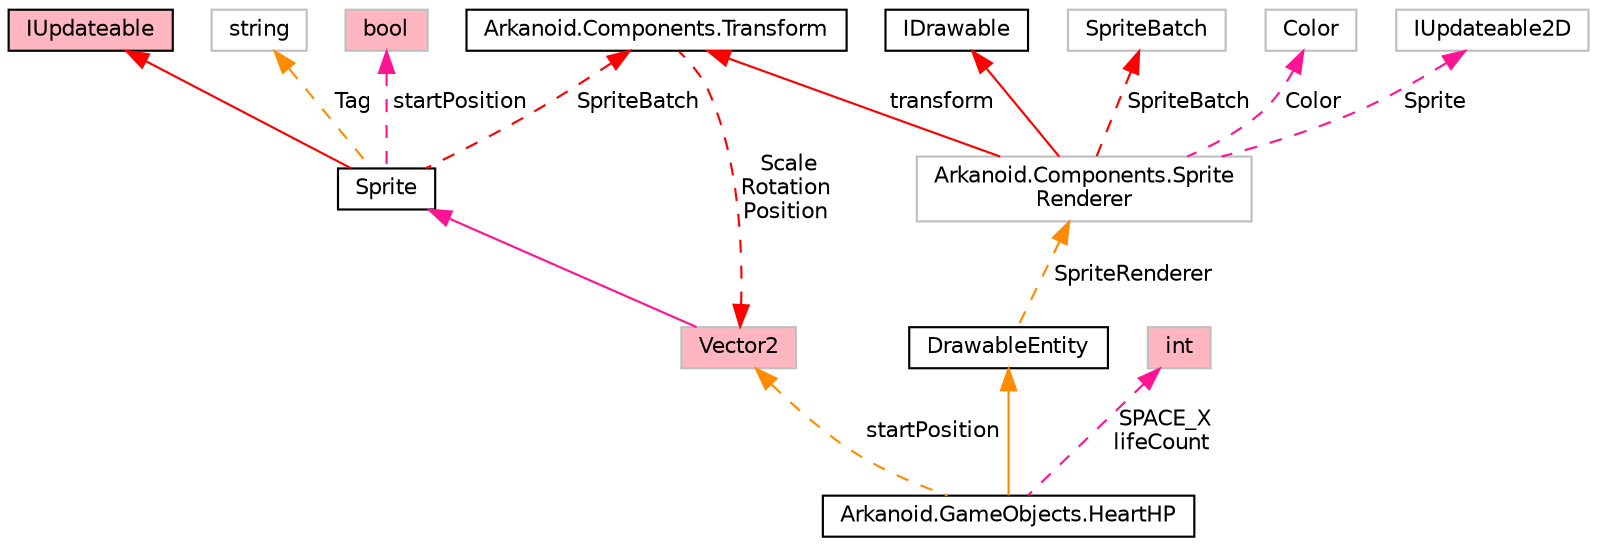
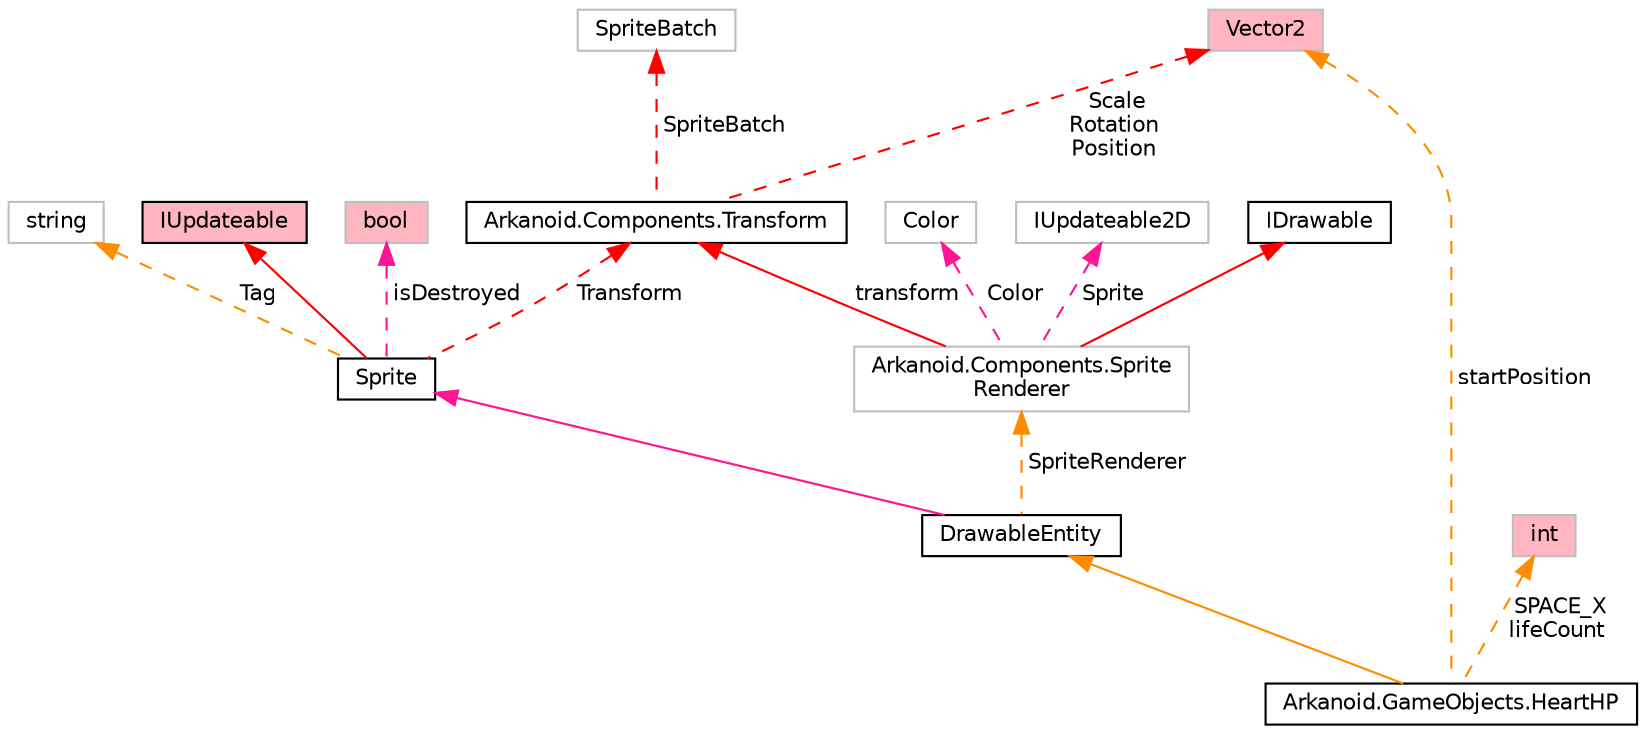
  digraph {
    node [color=grey75 fillcolor=white fontname=Helvetica fontsize=10 shape=record style=filled]
    edge [color=red dir=back fontname=Helvetica fontsize=10 labelfontname=Helvetica labelfontsize=10 style=dashed]
    n1 [color=black fontcolor=black height=0.2 label="Arkanoid.GameObjects.HeartHP" width=0.4]
    n2 [color=black height=0.2 label=DrawableEntity width=0.4]
    n3 [color=black height=0.2 label=Sprite width=0.4]
    n4 [color=black fillcolor=lightpink height=0.2 label=IUpdateable width=0.4]
    n5 [height=0.2 label=string width=0.4]
    n6 [color=black height=0.2 label="Arkanoid.Components.Transform" width=0.4]
    n7 [height=0.2 label="Arkanoid.Components.Sprite\lRenderer" width=0.4]
    n8 [fillcolor=lightpink height=0.2 label=Vector2 width=0.4]
    n9 [fillcolor=lightpink height=0.2 label=bool width=0.4]
    n10 [color=black height=0.2 label=IDrawable width=0.4]
    n11 [height=0.2 label=SpriteBatch width=0.4]
    n12 [height=0.2 label=Color width=0.4]
    n13 [height=0.2 label=IUpdateable2D width=0.4]
    n14 [fillcolor=lightpink height=0.2 label=int width=0.4]
    n2 -> n1 [color=darkorange style=solid]
-   n3 -> n8 [color=deeppink style=solid]
+   n3 -> n2 [color=deeppink style=solid]
    n4 -> n3 [style=solid]
    n5 -> n3 [color=darkorange label=" Tag"]
-   n6 -> n3 [label=" SpriteBatch"]
+   n6 -> n3 [label=" Transform"]
    n6 -> n7 [label=" transform" style=solid]
    n7 -> n2 [color=darkorange label=" SpriteRenderer"]
    n8 -> n1 [color=darkorange label=" startPosition"]
    n8 -> n6 [label=" Scale\nRotation\nPosition"]
-   n9 -> n3 [color=deeppink label=" startPosition"]
+   n9 -> n3 [color=deeppink label=" isDestroyed"]
    n10 -> n7 [style=solid]
-   n11 -> n7 [label=" SpriteBatch"]
+   n11 -> n6 [label=" SpriteBatch"]
    n12 -> n7 [color=deeppink label=" Color"]
    n13 -> n7 [color=deeppink label=" Sprite"]
-   n14 -> n1 [color=deeppink label=" SPACE_X\nlifeCount"]
+   n14 -> n1 [color=darkorange label=" SPACE_X\nlifeCount"]
  }
